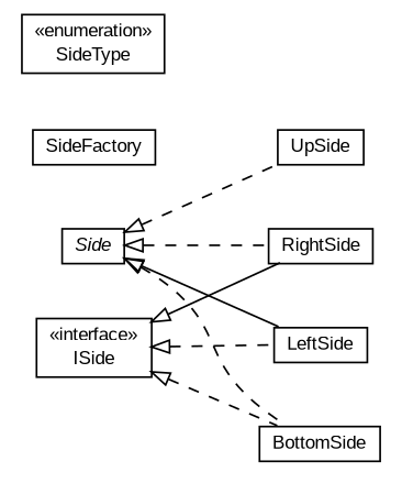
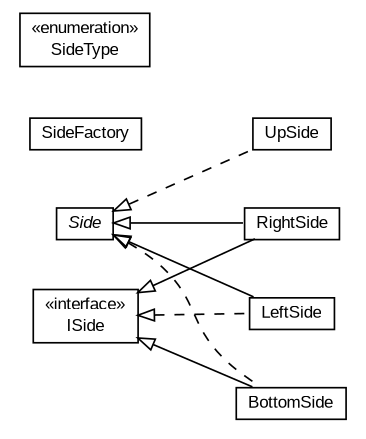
  digraph {
    nodesep=0.25
    rankdir=LR
    ranksep=0.5
    node [fontcolor=black fontname=arial fontsize=10.0 shape=plaintext]
    edge [arrowtail=empty dir=back fontname=arial fontsize=10 headport=p labelfontname=arial labelfontsize=10 style=dashed tailport=p]
    n1 [label=<<table title="com.id.droneapi.impl.algorithm.v2.sides.UpSide" border="0" cellborder="1" cellspacing="0" cellpadding="2" port="p" href="./UpSide.html"> 		<tr><td><table border="0" cellspacing="0" cellpadding="1"> <tr><td align="center" balign="center"> UpSide </td></tr> 		</table></td></tr> 		</table>>]
    n2 [label=<<table title="com.id.droneapi.impl.algorithm.v2.sides.SideFactory" border="0" cellborder="1" cellspacing="0" cellpadding="2" port="p" href="./SideFactory.html"> 		<tr><td><table border="0" cellspacing="0" cellpadding="1"> <tr><td align="center" balign="center"> SideFactory </td></tr> 		</table></td></tr> 		</table>>]
    n3 [label=<<table title="com.id.droneapi.impl.algorithm.v2.sides.Side" border="0" cellborder="1" cellspacing="0" cellpadding="2" port="p" href="./Side.html"> 		<tr><td><table border="0" cellspacing="0" cellpadding="1"> <tr><td align="center" balign="center"><font face="arial italic"> Side </font></td></tr> 		</table></td></tr> 		</table>>]
    n4 [label=<<table title="com.id.droneapi.impl.algorithm.v2.sides.RightSide" border="0" cellborder="1" cellspacing="0" cellpadding="2" port="p" href="./RightSide.html"> 		<tr><td><table border="0" cellspacing="0" cellpadding="1"> <tr><td align="center" balign="center"> RightSide </td></tr> 		</table></td></tr> 		</table>>]
    n5 [label=<<table title="com.id.droneapi.impl.algorithm.v2.sides.LeftSide" border="0" cellborder="1" cellspacing="0" cellpadding="2" port="p" href="./LeftSide.html"> 		<tr><td><table border="0" cellspacing="0" cellpadding="1"> <tr><td align="center" balign="center"> LeftSide </td></tr> 		</table></td></tr> 		</table>>]
    n6 [label=<<table title="com.id.droneapi.impl.algorithm.v2.sides.BottomSide" border="0" cellborder="1" cellspacing="0" cellpadding="2" port="p" href="./BottomSide.html"> 		<tr><td><table border="0" cellspacing="0" cellpadding="1"> <tr><td align="center" balign="center"> BottomSide </td></tr> 		</table></td></tr> 		</table>>]
    n7 [label=<<table title="com.id.droneapi.impl.algorithm.v2.sides.ISide" border="0" cellborder="1" cellspacing="0" cellpadding="2" port="p" href="./ISide.html"> 		<tr><td><table border="0" cellspacing="0" cellpadding="1"> <tr><td align="center" balign="center"> &#171;interface&#187; </td></tr> <tr><td align="center" balign="center"> ISide </td></tr> 		</table></td></tr> 		</table>>]
    n8 [label=<<table title="com.id.droneapi.impl.algorithm.v2.sides.ISide.SideType" border="0" cellborder="1" cellspacing="0" cellpadding="2" port="p" href="./ISide.SideType.html"> 		<tr><td><table border="0" cellspacing="0" cellpadding="1"> <tr><td align="center" balign="center"> &#171;enumeration&#187; </td></tr> <tr><td align="center" balign="center"> SideType </td></tr> 		</table></td></tr> 		</table>>]
    n3 -> n1
-   n3 -> n4
+   n3 -> n4 [style=""]
    n3 -> n5 [style=""]
    n3 -> n6
    n7 -> n4 [style=solid]
    n7 -> n5
-   n7 -> n6
+   n7 -> n6 [style=solid]
  }
